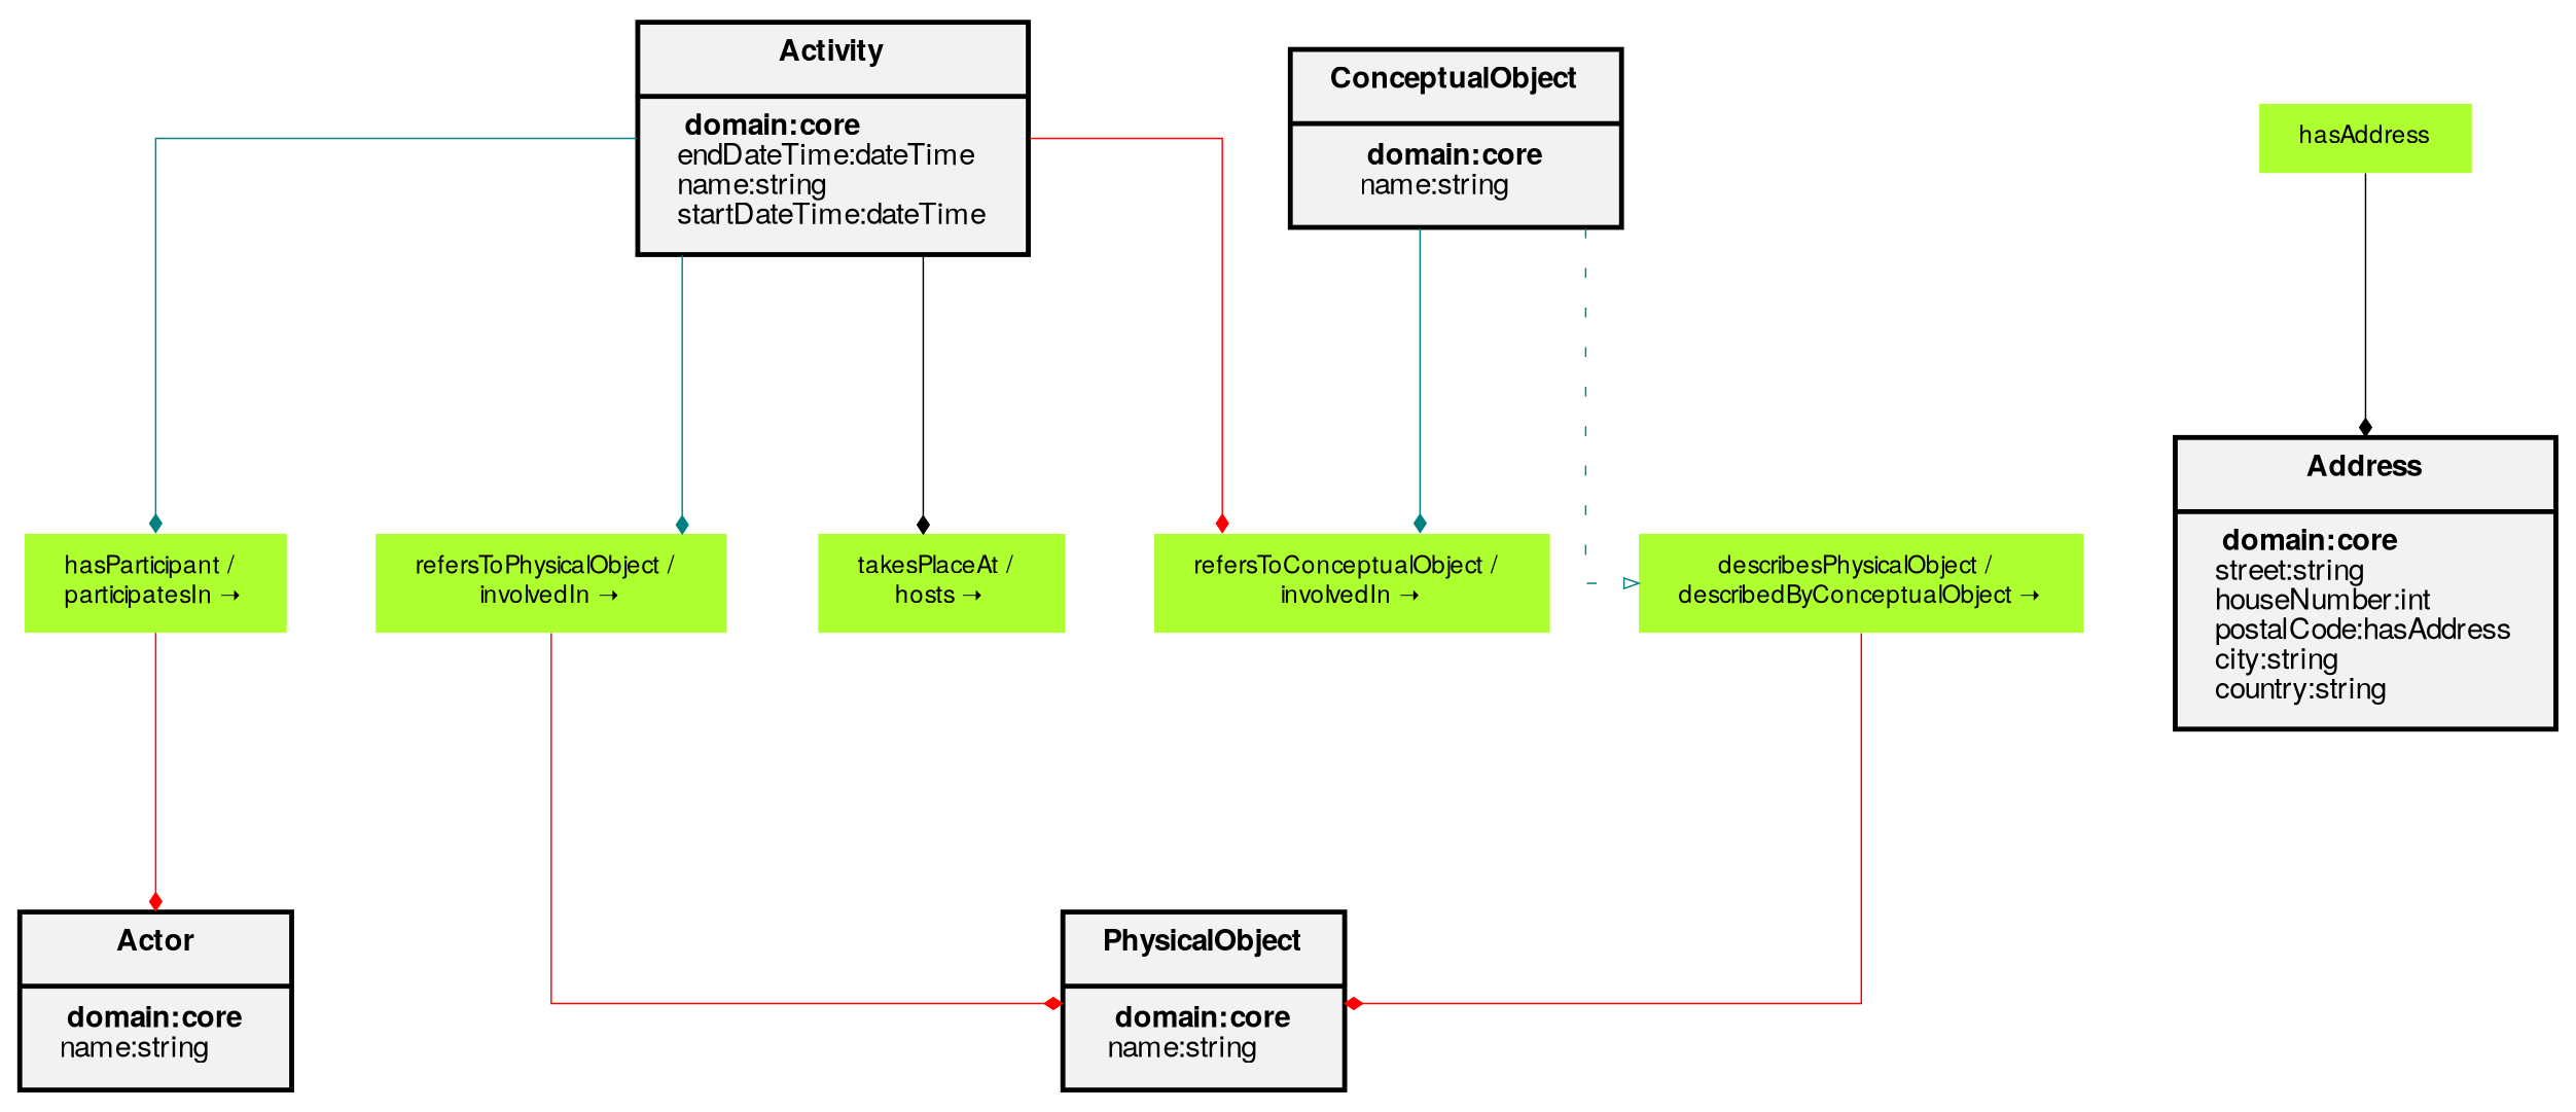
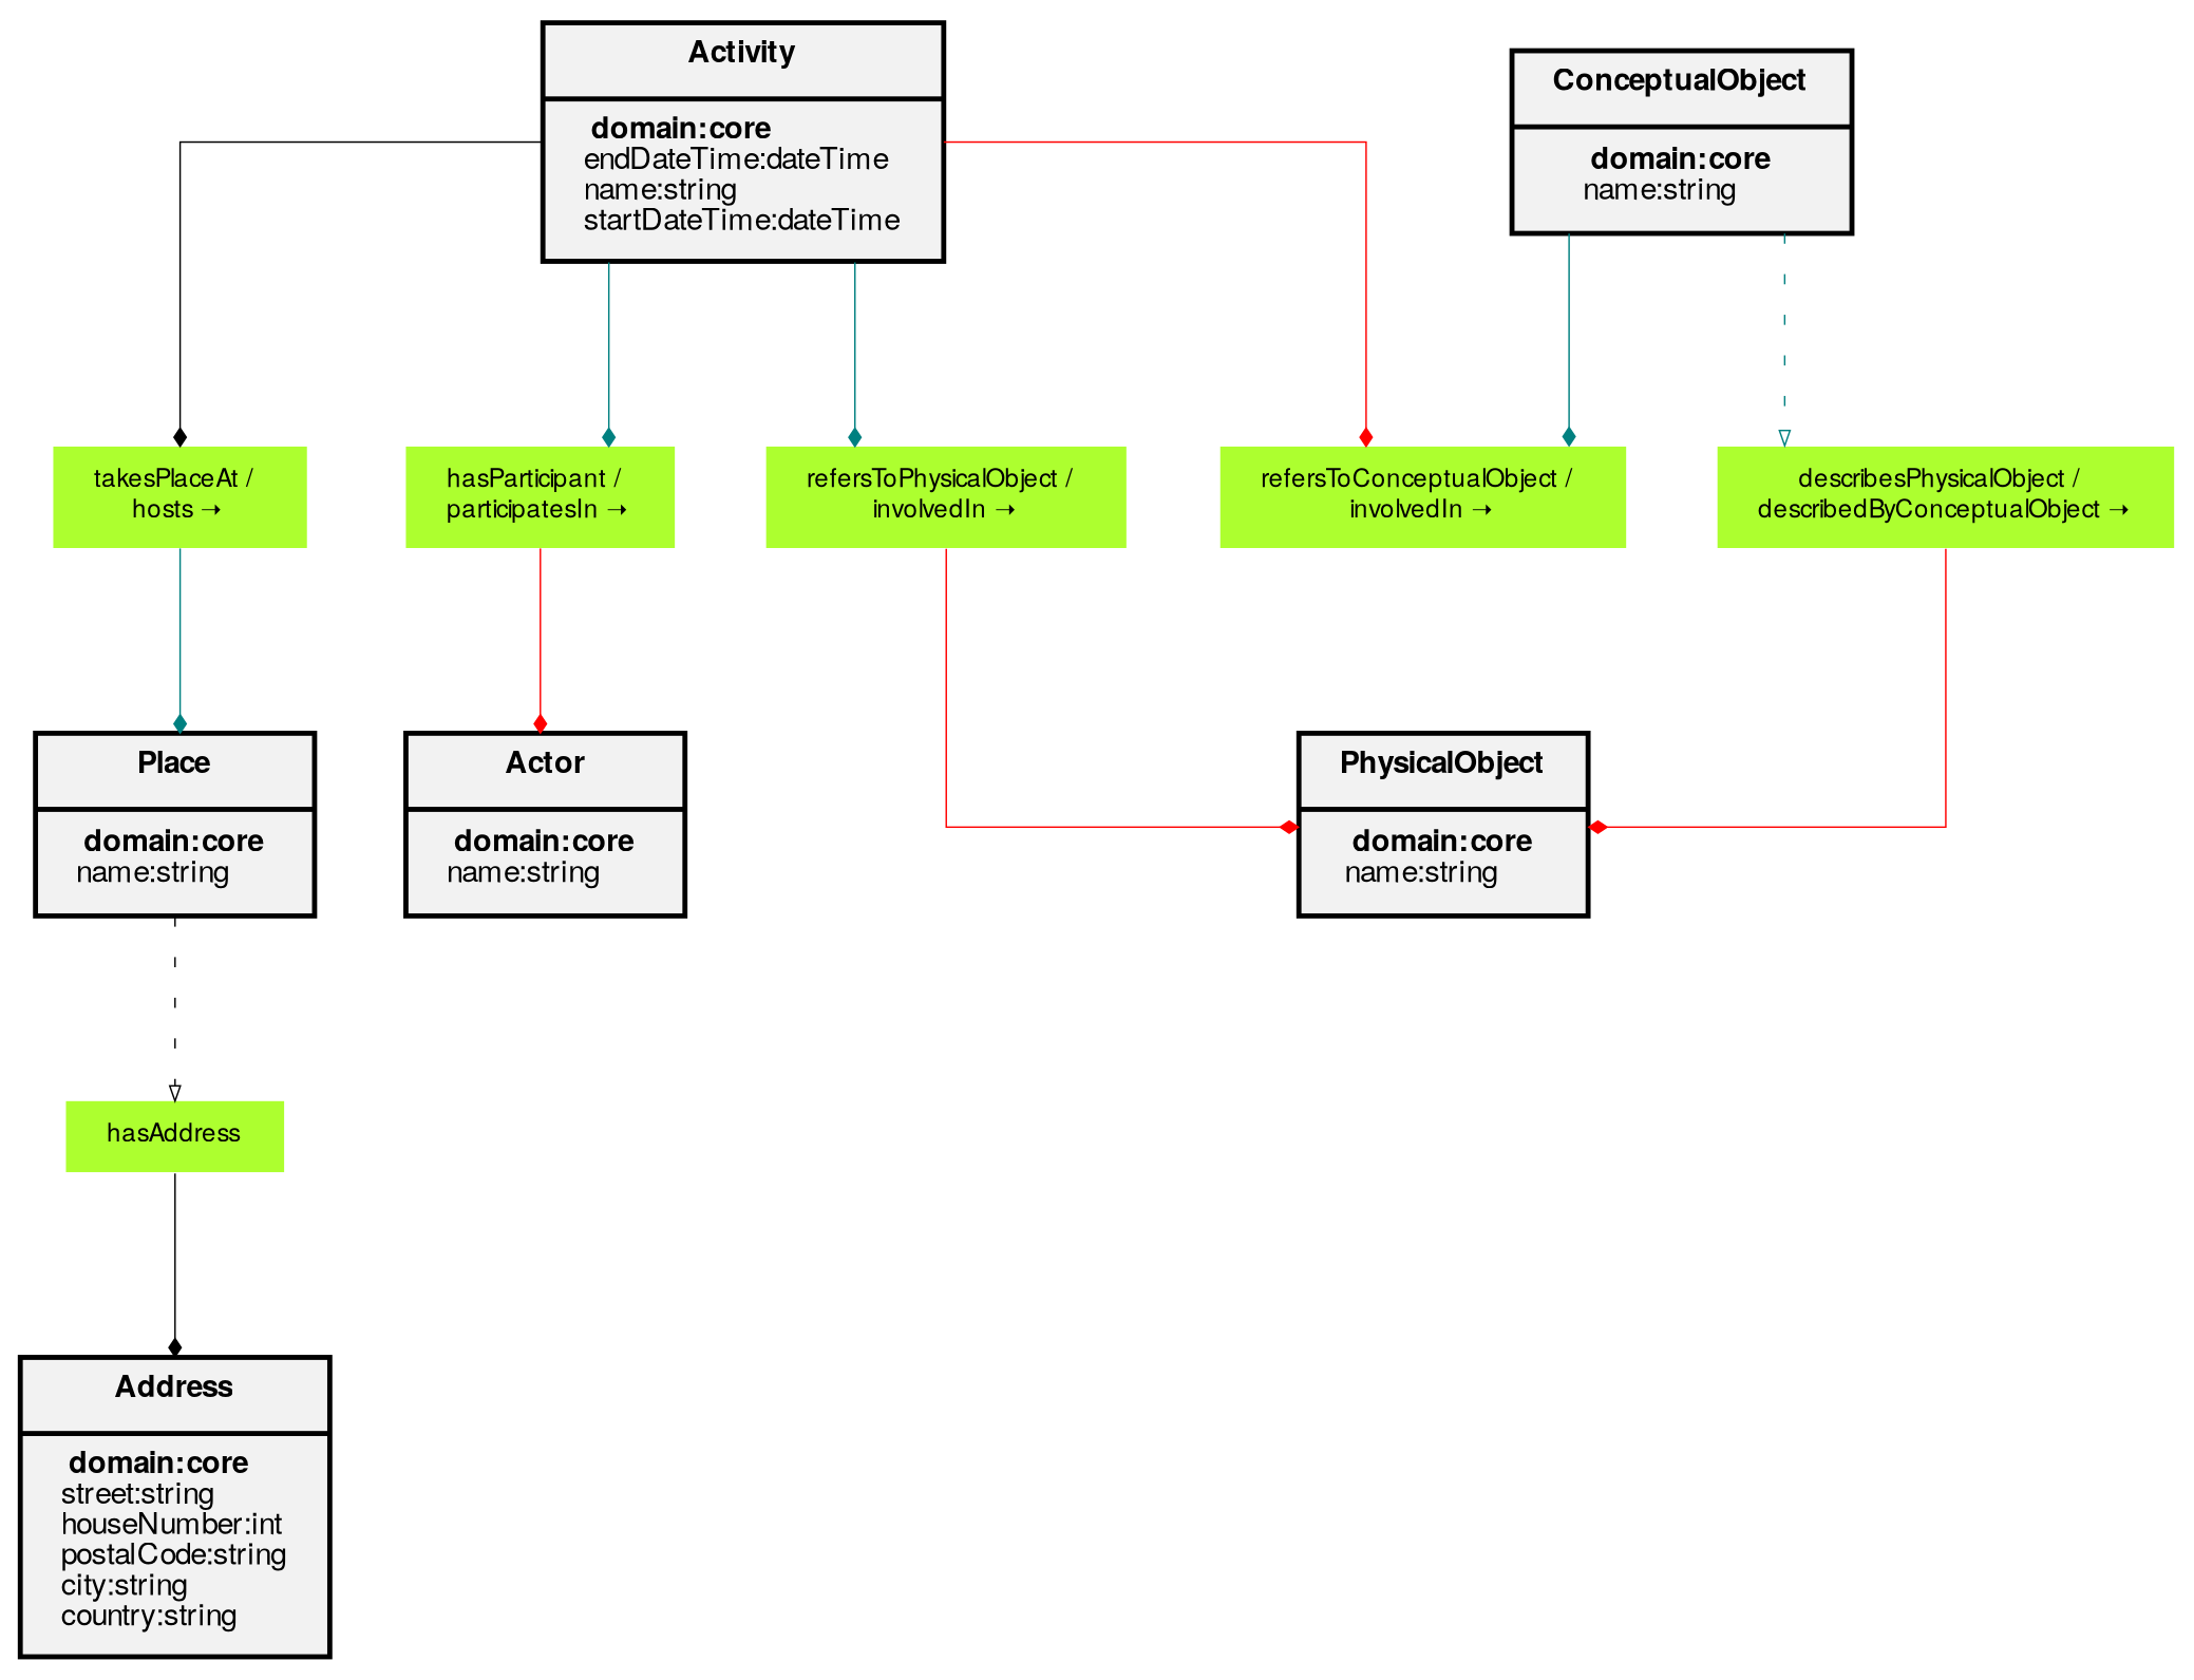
  digraph {
    fontname="Helvetica,Arial,sans-serif"
    fontsize=10
    splines=ortho
    node [fillcolor=gray95 fontname="Helvetica,Arial,sans-serif" fontsize=6 shape=record style=filled]
    edge [arrowhead=diamond arrowsize=0.3 color=teal fontname="Helvetica,Arial,sans-serif" fontsize=5 penwidth=0.3 style=solid]
    n1 [label=<{<b>Activity</b> | <b> domain:core</b> <br align="left"/>endDateTime:dateTime<br align="left"/>name:string<br align="left"/>startDateTime:dateTime<br align="left"/>}>]
    n2 [color=red fillcolor=greenyellow fontsize=5 height=0 label="hasParticipant / \nparticipatesIn ➝" shape=plaintext width=0]
    n3 [color=blue fillcolor=greenyellow fontsize=5 height=0 label="refersToConceptualObject / \ninvolvedIn ➝" shape=plaintext width=0]
    n4 [color=red fillcolor=greenyellow fontsize=5 height=0 label="refersToPhysicalObject / \ninvolvedIn ➝" shape=plaintext width=0]
    n5 [color=blue fillcolor=greenyellow fontsize=5 height=0 label="takesPlaceAt / \nhosts ➝" shape=plaintext width=0]
    n6 [label=<{<b>Actor</b> | <b> domain:core</b> <br align="left"/>name:string<br align="left"/>}>]
    n7 [label=<{<b>PhysicalObject</b> | <b> domain:core</b> <br align="left"/>name:string<br align="left"/>}>]
-   n9 [label=<{<b>Address</b> | <b> domain:core</b> <br align="left"/>street:string<br align="left"/>houseNumber:int<br align="left"/>postalCode:hasAddress<br align="left"/>city:string<br align="left"/>country:string<br align="left"/>}>]
+   n8 [label=<{<b>Place</b> | <b> domain:core</b> <br align="left"/>name:string<br align="left"/>}>]
+   n9 [label=<{<b>Address</b> | <b> domain:core</b> <br align="left"/>street:string<br align="left"/>houseNumber:int<br align="left"/>postalCode:string<br align="left"/>city:string<br align="left"/>country:string<br align="left"/>}>]
    n10 [label=<{<b>ConceptualObject</b> | <b> domain:core</b> <br align="left"/>name:string<br align="left"/>}>]
    n11 [color=red fillcolor=greenyellow fontsize=5 height=0 label="describesPhysicalObject / \ndescribedByConceptualObject ➝" shape=plaintext width=0]
    n12 [color=red fillcolor=greenyellow fontsize=5 height=0 label=hasAddress shape=plaintext width=0]
    n1 -> n2
    n1 -> n3 [color=red style=bold]
    n1 -> n4
    n1 -> n5 [color=black style=bold]
    n2 -> n6 [color=red]
    n4 -> n7 [color=red]
+   n5 -> n8
+   n8 -> n12 [arrowhead=onormal color=black style=dotted]
    n10 -> n3
    n10 -> n11 [arrowhead=onormal style=dotted]
    n11 -> n7 [color=red style=bold]
    n12 -> n9 [color=black]
  }
